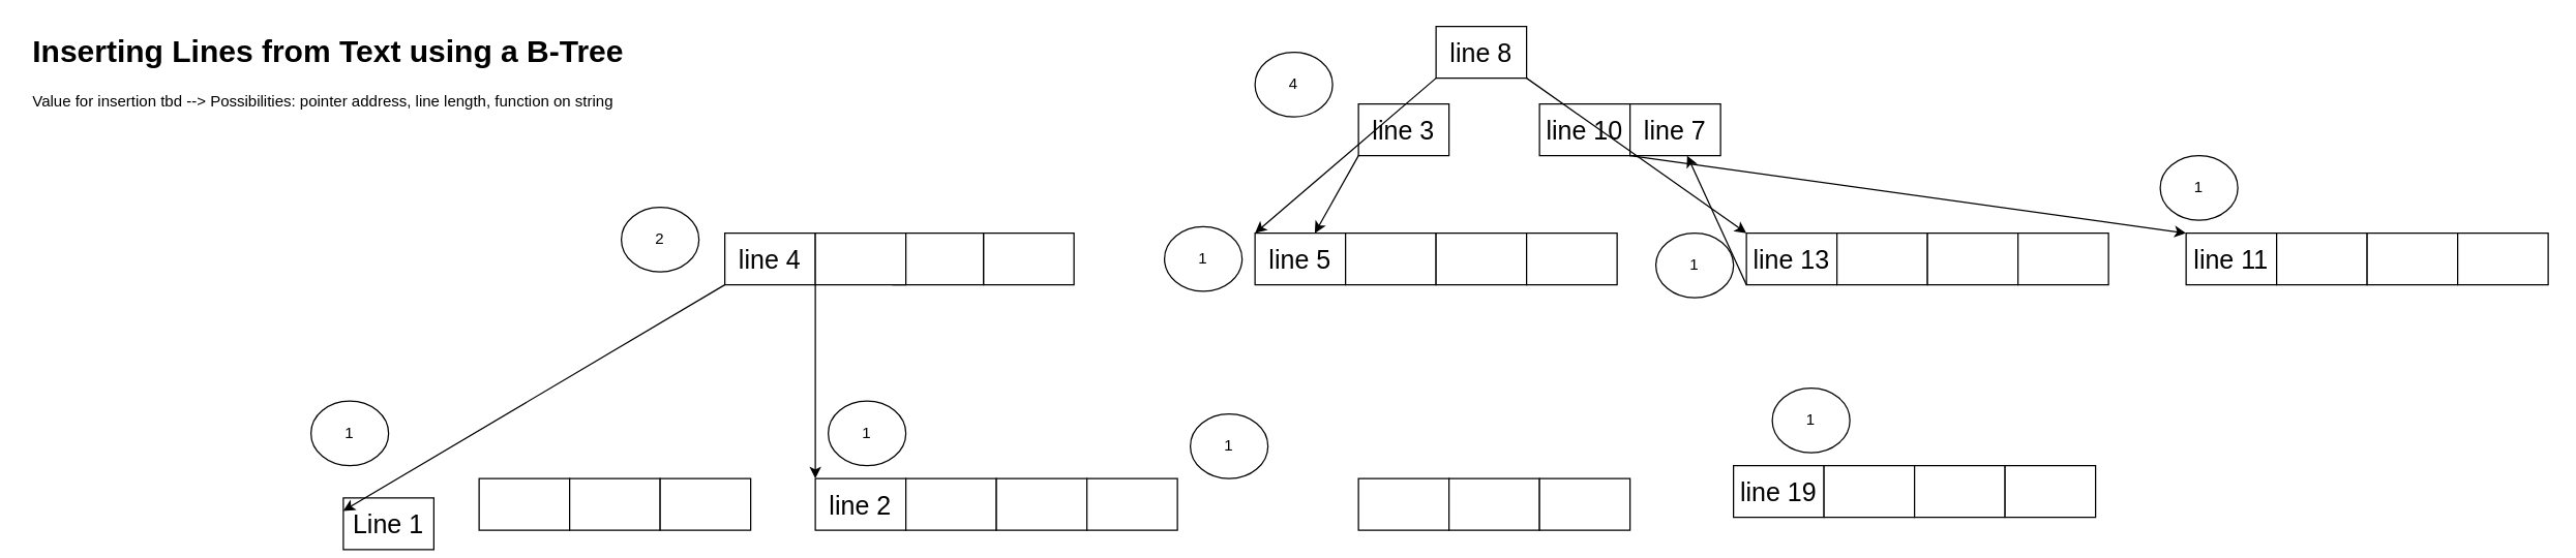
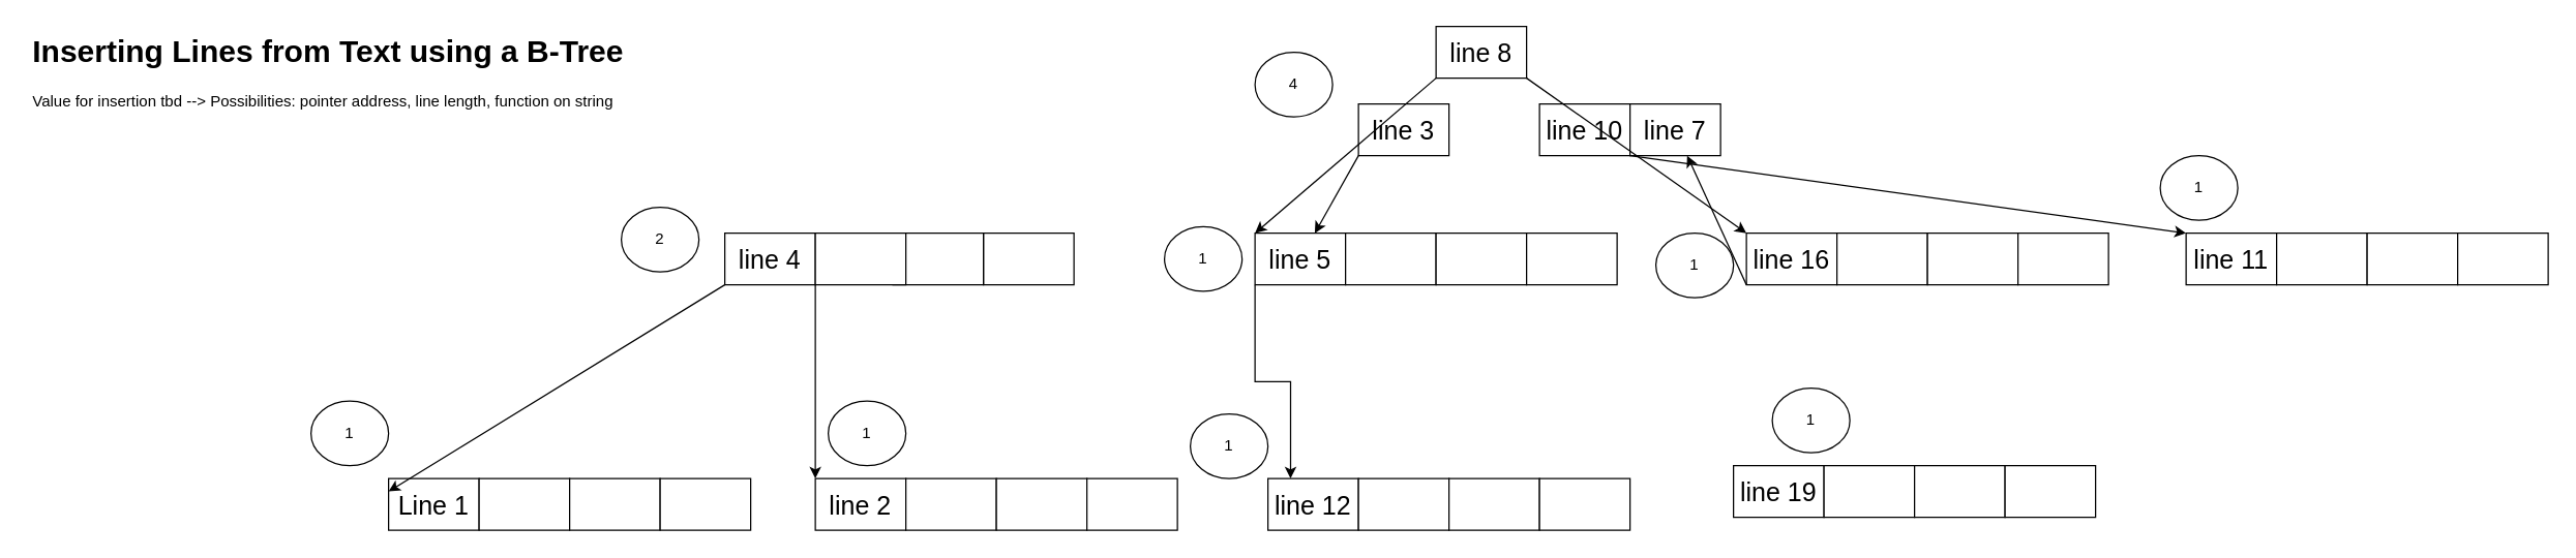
  <mxCell id="0" />
  <mxCell id="1" parent="0" />
  <mxCell id="2" value="line 3" style="rounded=0;whiteSpace=wrap;html=1;fontSize=20;" parent="1" vertex="1"><mxGeometry x="1050" y="80" width="70" height="40" as="geometry" /></mxCell>
  <mxCell id="3" value="line 8" style="rounded=0;whiteSpace=wrap;html=1;fontSize=20;" vertex="1" parent="1"><mxGeometry x="1110" y="20" width="70" height="40" as="geometry" /></mxCell>
  <mxCell id="4" value="line 10" style="rounded=0;whiteSpace=wrap;html=1;fontSize=20;" vertex="1" parent="1"><mxGeometry x="1190" y="80" width="70" height="40" as="geometry" /></mxCell>
  <mxCell id="5" value="line 7" style="rounded=0;whiteSpace=wrap;html=1;fontSize=20;" vertex="1" parent="1"><mxGeometry x="1260" y="80" width="70" height="40" as="geometry" /></mxCell>
  <mxCell id="6" value="line 4" style="rounded=0;whiteSpace=wrap;html=1;fontSize=20;" vertex="1" parent="1"><mxGeometry x="560" y="180" width="70" height="40" as="geometry" /></mxCell>
  <mxCell id="7" value="" style="rounded=0;whiteSpace=wrap;html=1;fontSize=20;" vertex="1" parent="1"><mxGeometry x="760" y="180" width="70" height="40" as="geometry" /></mxCell>
  <mxCell id="8" value="" style="rounded=0;whiteSpace=wrap;html=1;fontSize=20;" vertex="1" parent="1"><mxGeometry x="690" y="180" width="70" height="40" as="geometry" /></mxCell>
  <mxCell id="9" value="" style="rounded=0;whiteSpace=wrap;html=1;fontSize=20;" vertex="1" parent="1"><mxGeometry x="630" y="180" width="70" height="40" as="geometry" /></mxCell>
+ <mxCell id="10" style="edgeStyle=orthogonalEdgeStyle;rounded=0;orthogonalLoop=1;jettySize=auto;html=1;exitX=0;exitY=1;exitDx=0;exitDy=0;entryX=0.25;entryY=0;entryDx=0;entryDy=0;" edge="1" parent="1" source="11" target="31"><mxGeometry relative="1" as="geometry" /></mxCell>
  <mxCell id="11" value="line 5" style="rounded=0;whiteSpace=wrap;html=1;fontSize=20;" vertex="1" parent="1"><mxGeometry x="970" y="180" width="70" height="40" as="geometry" /></mxCell>
  <mxCell id="12" value="" style="rounded=0;whiteSpace=wrap;html=1;fontSize=20;" vertex="1" parent="1"><mxGeometry x="1040" y="180" width="70" height="40" as="geometry" /></mxCell>
  <mxCell id="13" value="" style="rounded=0;whiteSpace=wrap;html=1;fontSize=20;" vertex="1" parent="1"><mxGeometry x="1110" y="180" width="70" height="40" as="geometry" /></mxCell>
  <mxCell id="14" value="" style="rounded=0;whiteSpace=wrap;html=1;fontSize=20;" vertex="1" parent="1"><mxGeometry x="1180" y="180" width="70" height="40" as="geometry" /></mxCell>
- <mxCell id="15" value="line 13" style="rounded=0;whiteSpace=wrap;html=1;fontSize=20;" vertex="1" parent="1"><mxGeometry x="1350" y="180" width="70" height="40" as="geometry" /></mxCell>
+ <mxCell id="15" value="line 16" style="rounded=0;whiteSpace=wrap;html=1;fontSize=20;" vertex="1" parent="1"><mxGeometry x="1350" y="180" width="70" height="40" as="geometry" /></mxCell>
  <mxCell id="16" value="" style="rounded=0;whiteSpace=wrap;html=1;fontSize=20;" vertex="1" parent="1"><mxGeometry x="1420" y="180" width="70" height="40" as="geometry" /></mxCell>
  <mxCell id="17" value="" style="rounded=0;whiteSpace=wrap;html=1;fontSize=20;" vertex="1" parent="1"><mxGeometry x="1490" y="180" width="70" height="40" as="geometry" /></mxCell>
  <mxCell id="18" value="" style="rounded=0;whiteSpace=wrap;html=1;fontSize=20;" vertex="1" parent="1"><mxGeometry x="1560" y="180" width="70" height="40" as="geometry" /></mxCell>
- <mxCell id="19" value="Line 1" style="rounded=0;whiteSpace=wrap;html=1;fontSize=20;" vertex="1" parent="1"><mxGeometry x="265" y="385" width="70" height="40" as="geometry" /></mxCell>
+ <mxCell id="19" value="Line 1" style="rounded=0;whiteSpace=wrap;html=1;fontSize=20;" vertex="1" parent="1"><mxGeometry x="300" y="370" width="70" height="40" as="geometry" /></mxCell>
  <mxCell id="20" value="" style="rounded=0;whiteSpace=wrap;html=1;fontSize=20;" vertex="1" parent="1"><mxGeometry x="370" y="370" width="70" height="40" as="geometry" /></mxCell>
  <mxCell id="21" value="" style="rounded=0;whiteSpace=wrap;html=1;fontSize=20;" vertex="1" parent="1"><mxGeometry x="440" y="370" width="70" height="40" as="geometry" /></mxCell>
  <mxCell id="22" value="" style="rounded=0;whiteSpace=wrap;html=1;fontSize=20;" vertex="1" parent="1"><mxGeometry x="510" y="370" width="70" height="40" as="geometry" /></mxCell>
  <mxCell id="23" value="line 11" style="rounded=0;whiteSpace=wrap;html=1;fontSize=20;" vertex="1" parent="1"><mxGeometry x="1690" y="180" width="70" height="40" as="geometry" /></mxCell>
  <mxCell id="24" value="" style="rounded=0;whiteSpace=wrap;html=1;fontSize=20;" vertex="1" parent="1"><mxGeometry x="1760" y="180" width="70" height="40" as="geometry" /></mxCell>
  <mxCell id="25" value="" style="rounded=0;whiteSpace=wrap;html=1;fontSize=20;" vertex="1" parent="1"><mxGeometry x="1830" y="180" width="70" height="40" as="geometry" /></mxCell>
  <mxCell id="26" value="" style="rounded=0;whiteSpace=wrap;html=1;fontSize=20;" vertex="1" parent="1"><mxGeometry x="1900" y="180" width="70" height="40" as="geometry" /></mxCell>
  <mxCell id="27" value="line 2" style="rounded=0;whiteSpace=wrap;html=1;fontSize=20;" vertex="1" parent="1"><mxGeometry x="630" y="370" width="70" height="40" as="geometry" /></mxCell>
  <mxCell id="28" value="" style="rounded=0;whiteSpace=wrap;html=1;fontSize=20;" vertex="1" parent="1"><mxGeometry x="700" y="370" width="70" height="40" as="geometry" /></mxCell>
  <mxCell id="29" value="" style="rounded=0;whiteSpace=wrap;html=1;fontSize=20;" vertex="1" parent="1"><mxGeometry x="770" y="370" width="70" height="40" as="geometry" /></mxCell>
  <mxCell id="30" value="" style="rounded=0;whiteSpace=wrap;html=1;fontSize=20;" vertex="1" parent="1"><mxGeometry x="840" y="370" width="70" height="40" as="geometry" /></mxCell>
+ <mxCell id="31" value="line 12" style="rounded=0;whiteSpace=wrap;html=1;fontSize=20;" vertex="1" parent="1"><mxGeometry x="980" y="370" width="70" height="40" as="geometry" /></mxCell>
  <mxCell id="32" value="" style="rounded=0;whiteSpace=wrap;html=1;fontSize=20;" vertex="1" parent="1"><mxGeometry x="1050" y="370" width="70" height="40" as="geometry" /></mxCell>
  <mxCell id="33" value="" style="rounded=0;whiteSpace=wrap;html=1;fontSize=20;" vertex="1" parent="1"><mxGeometry x="1120" y="370" width="70" height="40" as="geometry" /></mxCell>
  <mxCell id="34" value="" style="rounded=0;whiteSpace=wrap;html=1;fontSize=20;" vertex="1" parent="1"><mxGeometry x="1190" y="370" width="70" height="40" as="geometry" /></mxCell>
  <mxCell id="35" value="line 19" style="rounded=0;whiteSpace=wrap;html=1;fontSize=20;" vertex="1" parent="1"><mxGeometry x="1340" y="360" width="70" height="40" as="geometry" /></mxCell>
  <mxCell id="36" value="" style="rounded=0;whiteSpace=wrap;html=1;fontSize=20;" vertex="1" parent="1"><mxGeometry x="1410" y="360" width="70" height="40" as="geometry" /></mxCell>
  <mxCell id="37" value="" style="rounded=0;whiteSpace=wrap;html=1;fontSize=20;" vertex="1" parent="1"><mxGeometry x="1480" y="360" width="70" height="40" as="geometry" /></mxCell>
  <mxCell id="38" value="" style="rounded=0;whiteSpace=wrap;html=1;fontSize=20;" vertex="1" parent="1"><mxGeometry x="1550" y="360" width="70" height="40" as="geometry" /></mxCell>
  <mxCell id="39" value="" style="endArrow=classic;html=1;rounded=0;exitX=0;exitY=1;exitDx=0;exitDy=0;" edge="1" parent="1" source="2" target="11"><mxGeometry width="50" height="50" relative="1" as="geometry"><mxPoint x="1350" y="590" as="sourcePoint" /><mxPoint x="1400" y="540" as="targetPoint" /></mxGeometry></mxCell>
  <mxCell id="40" value="" style="endArrow=classic;html=1;rounded=0;exitX=0;exitY=1;exitDx=0;exitDy=0;entryX=0;entryY=0;entryDx=0;entryDy=0;" edge="1" parent="1" source="3" target="11"><mxGeometry width="50" height="50" relative="1" as="geometry"><mxPoint x="1350" y="590" as="sourcePoint" /><mxPoint x="1400" y="540" as="targetPoint" /></mxGeometry></mxCell>
  <mxCell id="41" value="" style="endArrow=classic;html=1;rounded=0;exitX=1;exitY=1;exitDx=0;exitDy=0;entryX=0;entryY=0;entryDx=0;entryDy=0;" edge="1" parent="1" source="3" target="15"><mxGeometry width="50" height="50" relative="1" as="geometry"><mxPoint x="1130" y="130" as="sourcePoint" /><mxPoint x="1130" y="190" as="targetPoint" /></mxGeometry></mxCell>
  <mxCell id="42" value="" style="endArrow=classic;html=1;rounded=0;exitX=0;exitY=1;exitDx=0;exitDy=0;" edge="1" parent="1" source="15" target="5"><mxGeometry width="50" height="50" relative="1" as="geometry"><mxPoint x="990" y="140" as="sourcePoint" /><mxPoint x="990" y="200" as="targetPoint" /></mxGeometry></mxCell>
  <mxCell id="43" value="" style="endArrow=classic;html=1;rounded=0;exitX=0;exitY=1;exitDx=0;exitDy=0;entryX=0;entryY=0.25;entryDx=0;entryDy=0;" edge="1" parent="1" source="6" target="19"><mxGeometry width="50" height="50" relative="1" as="geometry"><mxPoint x="1200" y="590" as="sourcePoint" /><mxPoint x="1250" y="540" as="targetPoint" /></mxGeometry></mxCell>
  <mxCell id="44" value="" style="endArrow=classic;html=1;rounded=0;exitX=0;exitY=1;exitDx=0;exitDy=0;entryX=0;entryY=0;entryDx=0;entryDy=0;" edge="1" parent="1" source="9" target="27"><mxGeometry width="50" height="50" relative="1" as="geometry"><mxPoint x="1000" y="150" as="sourcePoint" /><mxPoint x="1000" y="210" as="targetPoint" /></mxGeometry></mxCell>
  <mxCell id="45" value="" style="endArrow=classic;html=1;rounded=0;exitX=0;exitY=1;exitDx=0;exitDy=0;entryX=0;entryY=0;entryDx=0;entryDy=0;" edge="1" parent="1" source="5" target="23"><mxGeometry width="50" height="50" relative="1" as="geometry"><mxPoint x="1200" y="130" as="sourcePoint" /><mxPoint x="1460" y="190" as="targetPoint" /></mxGeometry></mxCell>
  <mxCell id="46" value="2" style="ellipse;whiteSpace=wrap;html=1;" vertex="1" parent="1"><mxGeometry x="480" y="160" width="60" height="50" as="geometry" /></mxCell>
  <mxCell id="47" value="4" style="ellipse;whiteSpace=wrap;html=1;" vertex="1" parent="1"><mxGeometry x="970" y="40" width="60" height="50" as="geometry" /></mxCell>
  <mxCell id="48" value="1" style="ellipse;whiteSpace=wrap;html=1;" vertex="1" parent="1"><mxGeometry x="900" y="175" width="60" height="50" as="geometry" /></mxCell>
  <mxCell id="49" value="1" style="ellipse;whiteSpace=wrap;html=1;" vertex="1" parent="1"><mxGeometry x="1280" y="180" width="60" height="50" as="geometry" /></mxCell>
  <mxCell id="50" value="1" style="ellipse;whiteSpace=wrap;html=1;" vertex="1" parent="1"><mxGeometry x="1670" y="120" width="60" height="50" as="geometry" /></mxCell>
  <mxCell id="51" value="1" style="ellipse;whiteSpace=wrap;html=1;" vertex="1" parent="1"><mxGeometry x="240" y="310" width="60" height="50" as="geometry" /></mxCell>
  <mxCell id="52" value="1" style="ellipse;whiteSpace=wrap;html=1;" vertex="1" parent="1"><mxGeometry x="640" y="310" width="60" height="50" as="geometry" /></mxCell>
  <mxCell id="53" value="1" style="ellipse;whiteSpace=wrap;html=1;" vertex="1" parent="1"><mxGeometry x="920" y="320" width="60" height="50" as="geometry" /></mxCell>
  <mxCell id="54" value="1" style="ellipse;whiteSpace=wrap;html=1;" vertex="1" parent="1"><mxGeometry x="1370" y="300" width="60" height="50" as="geometry" /></mxCell>
  <mxCell id="55" value="&lt;h1&gt;Inserting Lines from Text using a B-Tree&lt;/h1&gt;&lt;div&gt;Value for insertion tbd --&amp;gt; Possibilities: pointer address, line length, function on string&lt;/div&gt;" style="text;html=1;strokeColor=none;fillColor=none;spacing=5;spacingTop=-20;whiteSpace=wrap;overflow=hidden;rounded=0;" vertex="1" parent="1"><mxGeometry x="20" y="20" width="480" height="120" as="geometry" /></mxCell>
